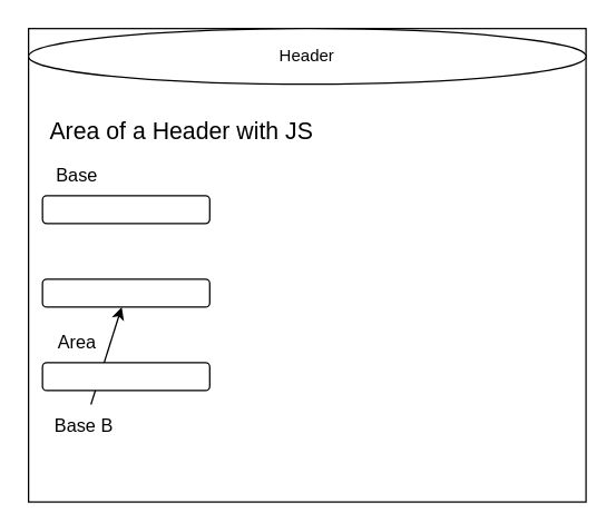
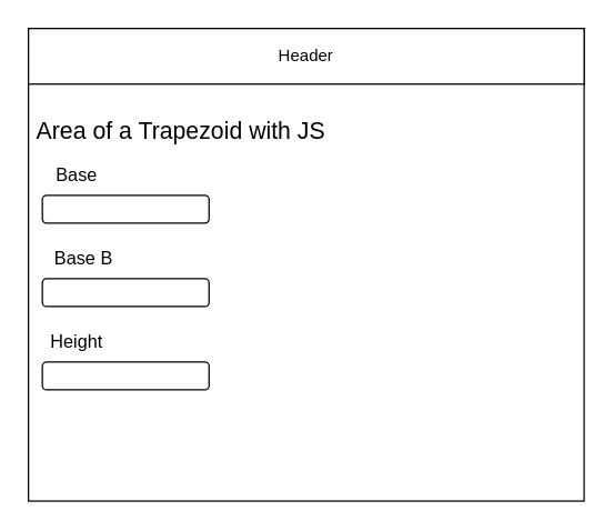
  <mxCell id="0" />
  <mxCell id="1" parent="0" />
  <mxCell id="2" value="" style="rounded=0;whiteSpace=wrap;html=1;" parent="1" vertex="1"><mxGeometry x="20" y="20" width="400" height="340" as="geometry" /></mxCell>
- <mxCell id="3" value="Header" style="ellipse;whiteSpace=wrap;html=1;" parent="1" vertex="1"><mxGeometry x="20" y="20" width="400" height="40" as="geometry" /></mxCell>
- <mxCell id="4" value="&lt;font style=&quot;font-size: 17px&quot;&gt;Area of a Header with JS&lt;/font&gt;" style="text;html=1;strokeColor=none;fillColor=none;align=center;verticalAlign=middle;whiteSpace=wrap;rounded=0;" vertex="1" parent="1"><mxGeometry x="20" y="70" width="220" height="50" as="geometry" /></mxCell>
+ <mxCell id="3" value="Header" style="rounded=0;whiteSpace=wrap;html=1;" parent="1" vertex="1"><mxGeometry x="20" y="20" width="400" height="40" as="geometry" /></mxCell>
+ <mxCell id="4" value="&lt;font style=&quot;font-size: 17px&quot;&gt;Area of a Trapezoid with JS&lt;/font&gt;" style="text;html=1;strokeColor=none;fillColor=none;align=center;verticalAlign=middle;whiteSpace=wrap;rounded=0;" vertex="1" parent="1"><mxGeometry x="20" y="70" width="220" height="50" as="geometry" /></mxCell>
  <mxCell id="5" value="&lt;span style=&quot;font-size: 13px&quot;&gt;Base&lt;br&gt;&lt;/span&gt;" style="text;html=1;strokeColor=none;fillColor=none;align=center;verticalAlign=middle;whiteSpace=wrap;rounded=0;fontSize=17;" vertex="1" parent="1"><mxGeometry x="30" y="110" width="50" height="30" as="geometry" /></mxCell>
  <mxCell id="6" value="" style="rounded=1;whiteSpace=wrap;html=1;fontSize=13;" vertex="1" parent="1"><mxGeometry x="30" y="140" width="120" height="20" as="geometry" /></mxCell>
  <mxCell id="7" value="" style="rounded=1;whiteSpace=wrap;html=1;fontSize=13;" vertex="1" parent="1"><mxGeometry x="30" y="200" width="120" height="20" as="geometry" /></mxCell>
  <mxCell id="8" value="" style="edgeStyle=none;html=1;fontSize=13;" edge="1" parent="1" source="9" target="7"><mxGeometry relative="1" as="geometry" /></mxCell>
- <mxCell id="9" value="Base B" style="text;html=1;strokeColor=none;fillColor=none;align=center;verticalAlign=middle;whiteSpace=wrap;rounded=0;fontSize=13;" vertex="1" parent="1"><mxGeometry x="30" y="290" width="60" height="30" as="geometry" /></mxCell>
+ <mxCell id="9" value="Base B" style="text;html=1;strokeColor=none;fillColor=none;align=center;verticalAlign=middle;whiteSpace=wrap;rounded=0;fontSize=13;" vertex="1" parent="1"><mxGeometry x="30" y="170" width="60" height="30" as="geometry" /></mxCell>
  <mxCell id="10" value="" style="rounded=1;whiteSpace=wrap;html=1;fontSize=13;" vertex="1" parent="1"><mxGeometry x="30" y="260" width="120" height="20" as="geometry" /></mxCell>
- <mxCell id="11" value="Area" style="text;html=1;strokeColor=none;fillColor=none;align=center;verticalAlign=middle;whiteSpace=wrap;rounded=0;fontSize=13;" vertex="1" parent="1"><mxGeometry x="30" y="230" width="50" height="30" as="geometry" /></mxCell>
+ <mxCell id="11" value="Height" style="text;html=1;strokeColor=none;fillColor=none;align=center;verticalAlign=middle;whiteSpace=wrap;rounded=0;fontSize=13;" vertex="1" parent="1"><mxGeometry x="30" y="230" width="50" height="30" as="geometry" /></mxCell>
